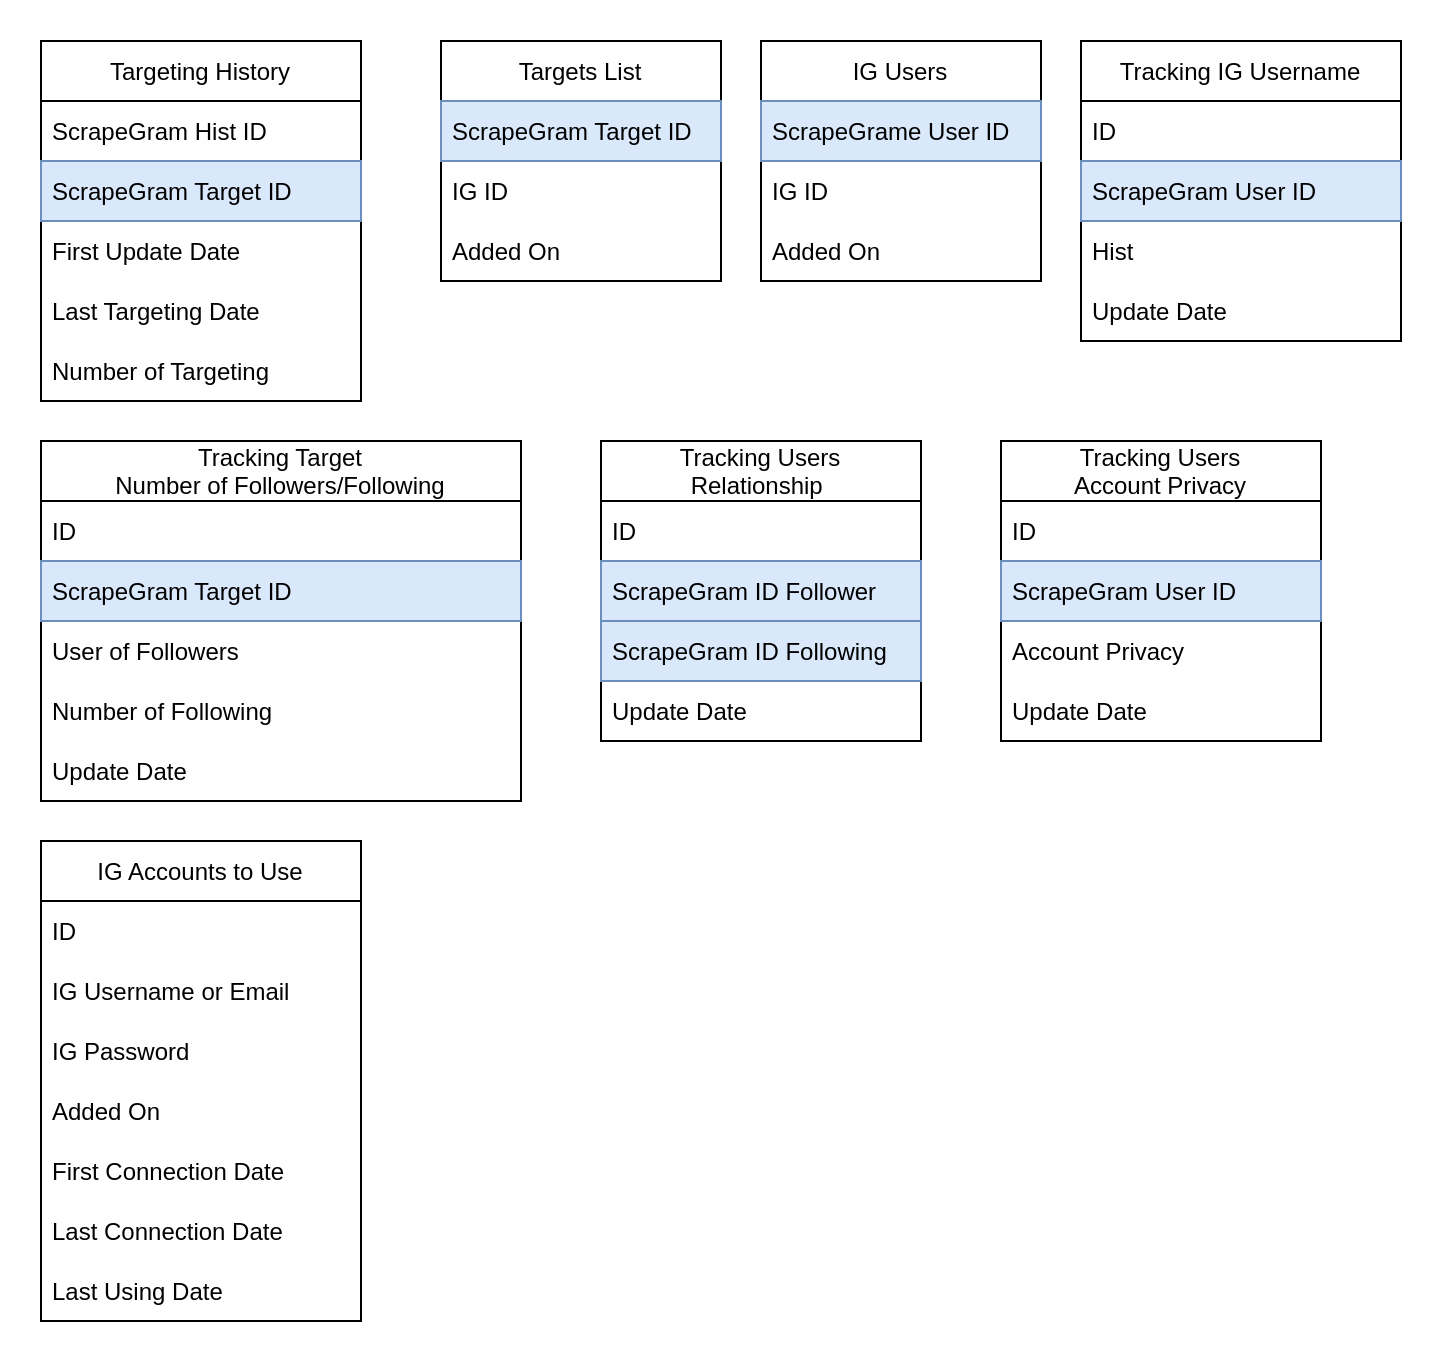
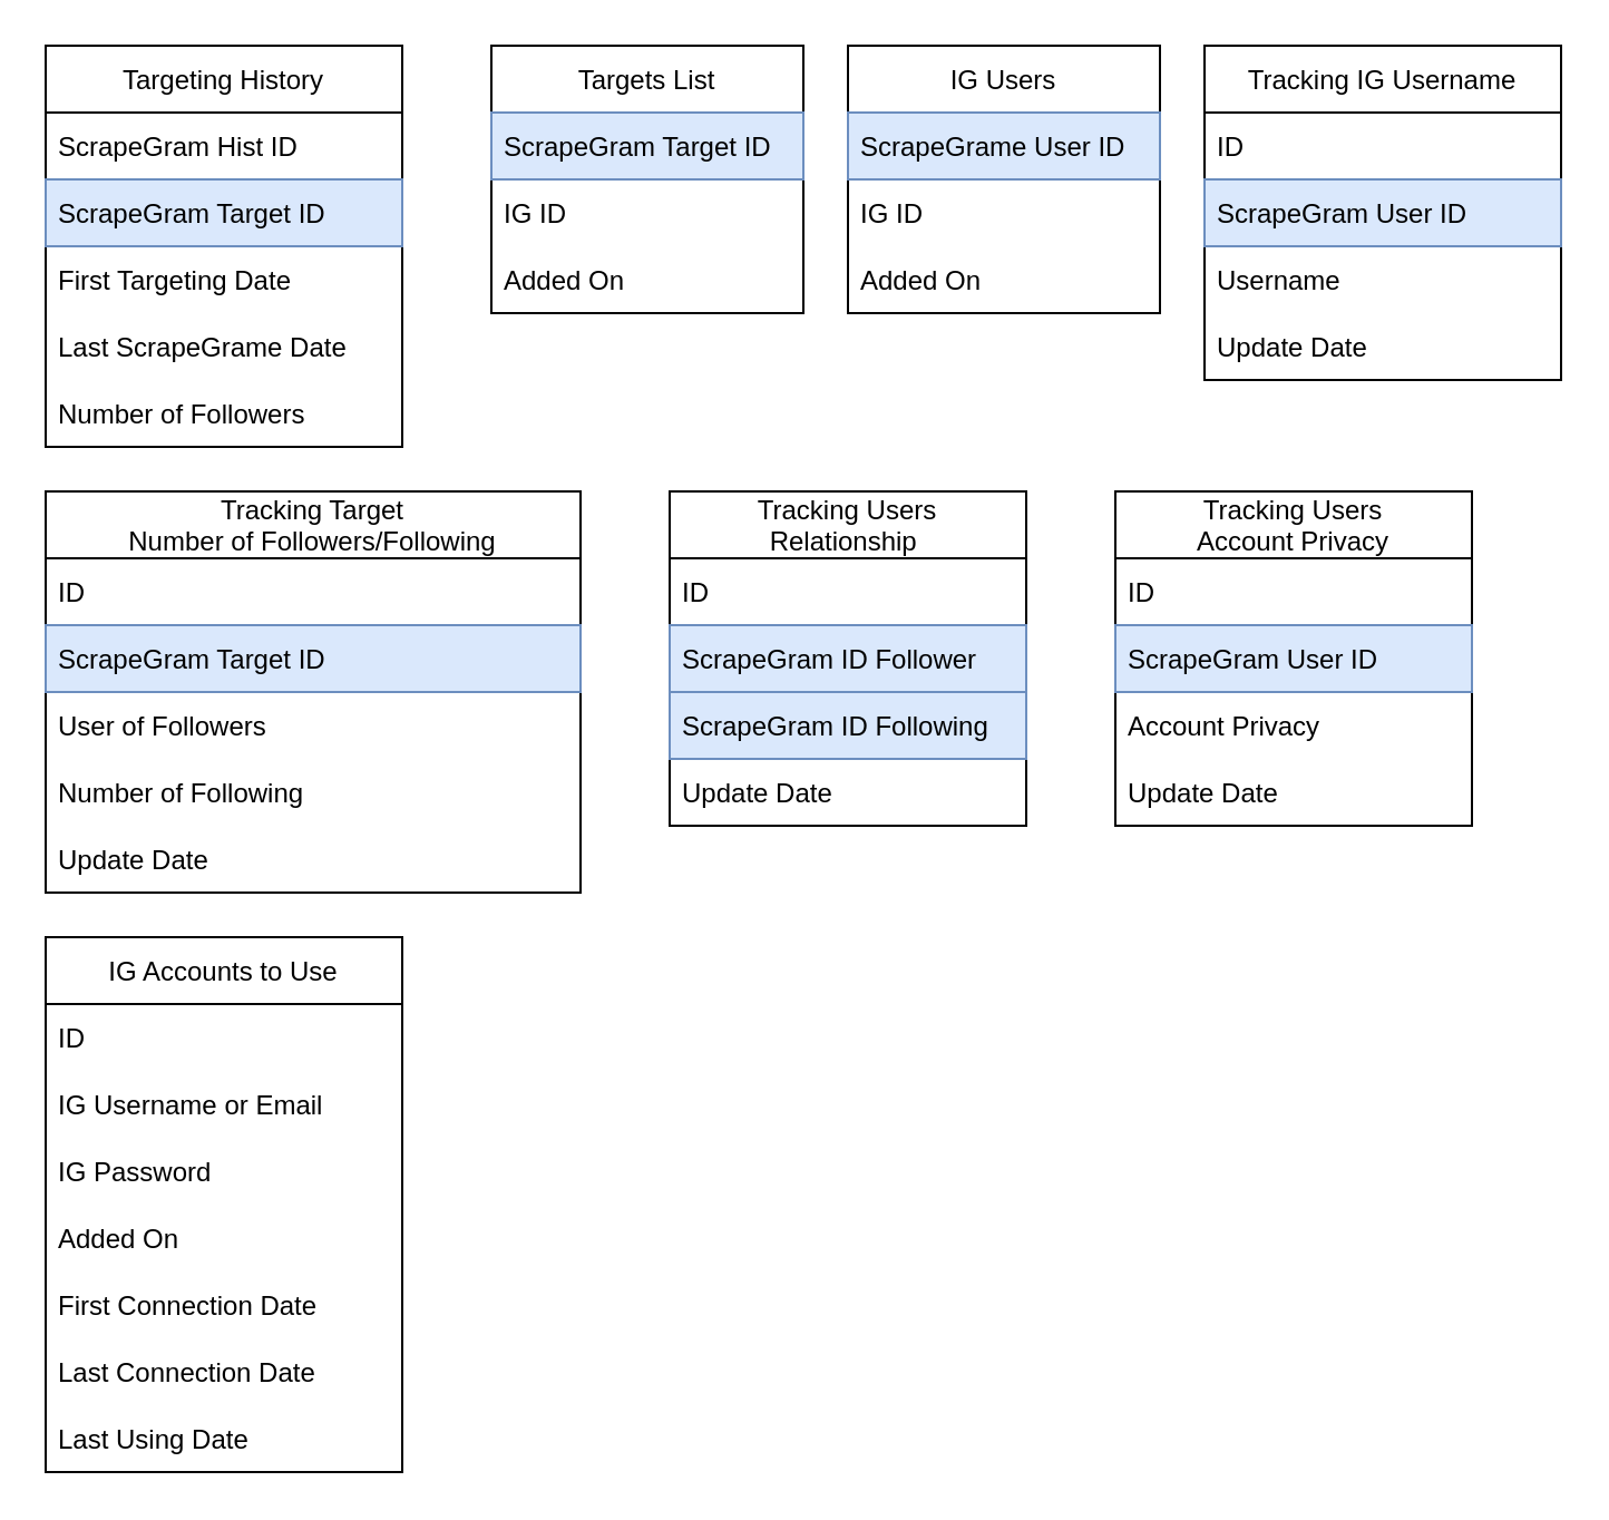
  <mxCell id="0" />
  <mxCell id="1" parent="0" />
  <mxCell id="2" value="Targeting History" style="swimlane;fontStyle=0;childLayout=stackLayout;horizontal=1;startSize=30;horizontalStack=0;resizeParent=1;resizeParentMax=0;resizeLast=0;collapsible=1;marginBottom=0;" parent="1" vertex="1"><mxGeometry x="20" y="20" width="160" height="180" as="geometry" /></mxCell>
  <mxCell id="3" value="ScrapeGram Hist ID" style="text;strokeColor=none;fillColor=none;align=left;verticalAlign=middle;spacingLeft=4;spacingRight=4;overflow=hidden;points=[[0,0.5],[1,0.5]];portConstraint=eastwest;rotatable=0;" parent="2" vertex="1"><mxGeometry y="30" width="160" height="30" as="geometry" /></mxCell>
  <mxCell id="4" value="ScrapeGram Target ID" style="text;strokeColor=#6c8ebf;fillColor=#dae8fc;align=left;verticalAlign=middle;spacingLeft=4;spacingRight=4;overflow=hidden;points=[[0,0.5],[1,0.5]];portConstraint=eastwest;rotatable=0;" parent="2" vertex="1"><mxGeometry y="60" width="160" height="30" as="geometry" /></mxCell>
- <mxCell id="5" value="First Update Date" style="text;strokeColor=none;fillColor=none;align=left;verticalAlign=middle;spacingLeft=4;spacingRight=4;overflow=hidden;points=[[0,0.5],[1,0.5]];portConstraint=eastwest;rotatable=0;" parent="2" vertex="1"><mxGeometry y="90" width="160" height="30" as="geometry" /></mxCell>
- <mxCell id="6" value="Last Targeting Date" style="text;strokeColor=none;fillColor=none;align=left;verticalAlign=middle;spacingLeft=4;spacingRight=4;overflow=hidden;points=[[0,0.5],[1,0.5]];portConstraint=eastwest;rotatable=0;" parent="2" vertex="1"><mxGeometry y="120" width="160" height="30" as="geometry" /></mxCell>
- <mxCell id="7" value="Number of Targeting" style="text;strokeColor=none;fillColor=none;align=left;verticalAlign=middle;spacingLeft=4;spacingRight=4;overflow=hidden;points=[[0,0.5],[1,0.5]];portConstraint=eastwest;rotatable=0;" parent="2" vertex="1"><mxGeometry y="150" width="160" height="30" as="geometry" /></mxCell>
+ <mxCell id="5" value="First Targeting Date" style="text;strokeColor=none;fillColor=none;align=left;verticalAlign=middle;spacingLeft=4;spacingRight=4;overflow=hidden;points=[[0,0.5],[1,0.5]];portConstraint=eastwest;rotatable=0;" parent="2" vertex="1"><mxGeometry y="90" width="160" height="30" as="geometry" /></mxCell>
+ <mxCell id="6" value="Last ScrapeGrame Date" style="text;strokeColor=none;fillColor=none;align=left;verticalAlign=middle;spacingLeft=4;spacingRight=4;overflow=hidden;points=[[0,0.5],[1,0.5]];portConstraint=eastwest;rotatable=0;" parent="2" vertex="1"><mxGeometry y="120" width="160" height="30" as="geometry" /></mxCell>
+ <mxCell id="7" value="Number of Followers" style="text;strokeColor=none;fillColor=none;align=left;verticalAlign=middle;spacingLeft=4;spacingRight=4;overflow=hidden;points=[[0,0.5],[1,0.5]];portConstraint=eastwest;rotatable=0;" parent="2" vertex="1"><mxGeometry y="150" width="160" height="30" as="geometry" /></mxCell>
  <mxCell id="8" value="Targets List" style="swimlane;fontStyle=0;childLayout=stackLayout;horizontal=1;startSize=30;horizontalStack=0;resizeParent=1;resizeParentMax=0;resizeLast=0;collapsible=1;marginBottom=0;" parent="1" vertex="1"><mxGeometry x="220" y="20" width="140" height="120" as="geometry" /></mxCell>
  <mxCell id="9" value="ScrapeGram Target ID" style="text;strokeColor=#6c8ebf;fillColor=#dae8fc;align=left;verticalAlign=middle;spacingLeft=4;spacingRight=4;overflow=hidden;points=[[0,0.5],[1,0.5]];portConstraint=eastwest;rotatable=0;" parent="8" vertex="1"><mxGeometry y="30" width="140" height="30" as="geometry" /></mxCell>
  <mxCell id="10" value="IG ID" style="text;strokeColor=none;fillColor=none;align=left;verticalAlign=middle;spacingLeft=4;spacingRight=4;overflow=hidden;points=[[0,0.5],[1,0.5]];portConstraint=eastwest;rotatable=0;" parent="8" vertex="1"><mxGeometry y="60" width="140" height="30" as="geometry" /></mxCell>
  <mxCell id="11" value="Added On" style="text;strokeColor=none;fillColor=none;align=left;verticalAlign=middle;spacingLeft=4;spacingRight=4;overflow=hidden;points=[[0,0.5],[1,0.5]];portConstraint=eastwest;rotatable=0;" parent="8" vertex="1"><mxGeometry y="90" width="140" height="30" as="geometry" /></mxCell>
  <mxCell id="12" value="Tracking Target&#10;Number of Followers/Following" style="swimlane;fontStyle=0;childLayout=stackLayout;horizontal=1;startSize=30;horizontalStack=0;resizeParent=1;resizeParentMax=0;resizeLast=0;collapsible=1;marginBottom=0;" parent="1" vertex="1"><mxGeometry x="20" y="220" width="240" height="180" as="geometry" /></mxCell>
  <mxCell id="13" value="ID" style="text;strokeColor=none;fillColor=none;align=left;verticalAlign=middle;spacingLeft=4;spacingRight=4;overflow=hidden;points=[[0,0.5],[1,0.5]];portConstraint=eastwest;rotatable=0;" parent="12" vertex="1"><mxGeometry y="30" width="240" height="30" as="geometry" /></mxCell>
  <mxCell id="14" value="ScrapeGram Target ID" style="text;strokeColor=#6c8ebf;fillColor=#dae8fc;align=left;verticalAlign=middle;spacingLeft=4;spacingRight=4;overflow=hidden;points=[[0,0.5],[1,0.5]];portConstraint=eastwest;rotatable=0;" parent="12" vertex="1"><mxGeometry y="60" width="240" height="30" as="geometry" /></mxCell>
  <mxCell id="15" value="User of Followers" style="text;strokeColor=none;fillColor=none;align=left;verticalAlign=middle;spacingLeft=4;spacingRight=4;overflow=hidden;points=[[0,0.5],[1,0.5]];portConstraint=eastwest;rotatable=0;" parent="12" vertex="1"><mxGeometry y="90" width="240" height="30" as="geometry" /></mxCell>
  <mxCell id="16" value="Number of Following" style="text;strokeColor=none;fillColor=none;align=left;verticalAlign=middle;spacingLeft=4;spacingRight=4;overflow=hidden;points=[[0,0.5],[1,0.5]];portConstraint=eastwest;rotatable=0;" parent="12" vertex="1"><mxGeometry y="120" width="240" height="30" as="geometry" /></mxCell>
  <mxCell id="17" value="Update Date" style="text;strokeColor=none;fillColor=none;align=left;verticalAlign=middle;spacingLeft=4;spacingRight=4;overflow=hidden;points=[[0,0.5],[1,0.5]];portConstraint=eastwest;rotatable=0;" parent="12" vertex="1"><mxGeometry y="150" width="240" height="30" as="geometry" /></mxCell>
  <mxCell id="18" value="IG Accounts to Use" style="swimlane;fontStyle=0;childLayout=stackLayout;horizontal=1;startSize=30;horizontalStack=0;resizeParent=1;resizeParentMax=0;resizeLast=0;collapsible=1;marginBottom=0;" parent="1" vertex="1"><mxGeometry x="20" y="420" width="160" height="240" as="geometry" /></mxCell>
  <mxCell id="19" value="ID" style="text;strokeColor=none;fillColor=none;align=left;verticalAlign=middle;spacingLeft=4;spacingRight=4;overflow=hidden;points=[[0,0.5],[1,0.5]];portConstraint=eastwest;rotatable=0;" parent="18" vertex="1"><mxGeometry y="30" width="160" height="30" as="geometry" /></mxCell>
  <mxCell id="20" value="IG Username or Email" style="text;strokeColor=none;fillColor=none;align=left;verticalAlign=middle;spacingLeft=4;spacingRight=4;overflow=hidden;points=[[0,0.5],[1,0.5]];portConstraint=eastwest;rotatable=0;" parent="18" vertex="1"><mxGeometry y="60" width="160" height="30" as="geometry" /></mxCell>
  <mxCell id="21" value="IG Password" style="text;strokeColor=none;fillColor=none;align=left;verticalAlign=middle;spacingLeft=4;spacingRight=4;overflow=hidden;points=[[0,0.5],[1,0.5]];portConstraint=eastwest;rotatable=0;" parent="18" vertex="1"><mxGeometry y="90" width="160" height="30" as="geometry" /></mxCell>
  <mxCell id="22" value="Added On" style="text;strokeColor=none;fillColor=none;align=left;verticalAlign=middle;spacingLeft=4;spacingRight=4;overflow=hidden;points=[[0,0.5],[1,0.5]];portConstraint=eastwest;rotatable=0;" parent="18" vertex="1"><mxGeometry y="120" width="160" height="30" as="geometry" /></mxCell>
  <mxCell id="23" value="First Connection Date" style="text;strokeColor=none;fillColor=none;align=left;verticalAlign=middle;spacingLeft=4;spacingRight=4;overflow=hidden;points=[[0,0.5],[1,0.5]];portConstraint=eastwest;rotatable=0;" parent="18" vertex="1"><mxGeometry y="150" width="160" height="30" as="geometry" /></mxCell>
  <mxCell id="24" value="Last Connection Date" style="text;strokeColor=none;fillColor=none;align=left;verticalAlign=middle;spacingLeft=4;spacingRight=4;overflow=hidden;points=[[0,0.5],[1,0.5]];portConstraint=eastwest;rotatable=0;" parent="18" vertex="1"><mxGeometry y="180" width="160" height="30" as="geometry" /></mxCell>
  <mxCell id="25" value="Last Using Date" style="text;strokeColor=none;fillColor=none;align=left;verticalAlign=middle;spacingLeft=4;spacingRight=4;overflow=hidden;points=[[0,0.5],[1,0.5]];portConstraint=eastwest;rotatable=0;" parent="18" vertex="1"><mxGeometry y="210" width="160" height="30" as="geometry" /></mxCell>
  <mxCell id="26" value="IG Users" style="swimlane;fontStyle=0;childLayout=stackLayout;horizontal=1;startSize=30;horizontalStack=0;resizeParent=1;resizeParentMax=0;resizeLast=0;collapsible=1;marginBottom=0;" parent="1" vertex="1"><mxGeometry x="380" y="20" width="140" height="120" as="geometry" /></mxCell>
  <mxCell id="27" value="ScrapeGrame User ID" style="text;strokeColor=#6c8ebf;fillColor=#dae8fc;align=left;verticalAlign=middle;spacingLeft=4;spacingRight=4;overflow=hidden;points=[[0,0.5],[1,0.5]];portConstraint=eastwest;rotatable=0;" parent="26" vertex="1"><mxGeometry y="30" width="140" height="30" as="geometry" /></mxCell>
  <mxCell id="28" value="IG ID" style="text;strokeColor=none;fillColor=none;align=left;verticalAlign=middle;spacingLeft=4;spacingRight=4;overflow=hidden;points=[[0,0.5],[1,0.5]];portConstraint=eastwest;rotatable=0;" parent="26" vertex="1"><mxGeometry y="60" width="140" height="30" as="geometry" /></mxCell>
  <mxCell id="29" value="Added On" style="text;strokeColor=none;fillColor=none;align=left;verticalAlign=middle;spacingLeft=4;spacingRight=4;overflow=hidden;points=[[0,0.5],[1,0.5]];portConstraint=eastwest;rotatable=0;" parent="26" vertex="1"><mxGeometry y="90" width="140" height="30" as="geometry" /></mxCell>
  <mxCell id="30" value="Tracking IG Username" style="swimlane;fontStyle=0;childLayout=stackLayout;horizontal=1;startSize=30;horizontalStack=0;resizeParent=1;resizeParentMax=0;resizeLast=0;collapsible=1;marginBottom=0;" parent="1" vertex="1"><mxGeometry x="540" y="20" width="160" height="150" as="geometry" /></mxCell>
  <mxCell id="31" value="ID" style="text;strokeColor=none;fillColor=none;align=left;verticalAlign=middle;spacingLeft=4;spacingRight=4;overflow=hidden;points=[[0,0.5],[1,0.5]];portConstraint=eastwest;rotatable=0;" parent="30" vertex="1"><mxGeometry y="30" width="160" height="30" as="geometry" /></mxCell>
  <mxCell id="32" value="ScrapeGram User ID" style="text;strokeColor=#6c8ebf;fillColor=#dae8fc;align=left;verticalAlign=middle;spacingLeft=4;spacingRight=4;overflow=hidden;points=[[0,0.5],[1,0.5]];portConstraint=eastwest;rotatable=0;" parent="30" vertex="1"><mxGeometry y="60" width="160" height="30" as="geometry" /></mxCell>
- <mxCell id="33" value="Hist" style="text;strokeColor=none;fillColor=none;align=left;verticalAlign=middle;spacingLeft=4;spacingRight=4;overflow=hidden;points=[[0,0.5],[1,0.5]];portConstraint=eastwest;rotatable=0;" parent="30" vertex="1"><mxGeometry y="90" width="160" height="30" as="geometry" /></mxCell>
+ <mxCell id="33" value="Username" style="text;strokeColor=none;fillColor=none;align=left;verticalAlign=middle;spacingLeft=4;spacingRight=4;overflow=hidden;points=[[0,0.5],[1,0.5]];portConstraint=eastwest;rotatable=0;" parent="30" vertex="1"><mxGeometry y="90" width="160" height="30" as="geometry" /></mxCell>
  <mxCell id="34" value="Update Date" style="text;strokeColor=none;fillColor=none;align=left;verticalAlign=middle;spacingLeft=4;spacingRight=4;overflow=hidden;points=[[0,0.5],[1,0.5]];portConstraint=eastwest;rotatable=0;" parent="30" vertex="1"><mxGeometry y="120" width="160" height="30" as="geometry" /></mxCell>
  <mxCell id="35" value="Tracking Users&#10;Relationship " style="swimlane;fontStyle=0;childLayout=stackLayout;horizontal=1;startSize=30;horizontalStack=0;resizeParent=1;resizeParentMax=0;resizeLast=0;collapsible=1;marginBottom=0;" parent="1" vertex="1"><mxGeometry x="300" y="220" width="160" height="150" as="geometry" /></mxCell>
  <mxCell id="36" value="ID" style="text;strokeColor=none;fillColor=none;align=left;verticalAlign=middle;spacingLeft=4;spacingRight=4;overflow=hidden;points=[[0,0.5],[1,0.5]];portConstraint=eastwest;rotatable=0;" parent="35" vertex="1"><mxGeometry y="30" width="160" height="30" as="geometry" /></mxCell>
  <mxCell id="37" value="ScrapeGram ID Follower" style="text;strokeColor=#6c8ebf;fillColor=#dae8fc;align=left;verticalAlign=middle;spacingLeft=4;spacingRight=4;overflow=hidden;points=[[0,0.5],[1,0.5]];portConstraint=eastwest;rotatable=0;" parent="35" vertex="1"><mxGeometry y="60" width="160" height="30" as="geometry" /></mxCell>
  <mxCell id="38" value="ScrapeGram ID Following" style="text;strokeColor=#6c8ebf;fillColor=#dae8fc;align=left;verticalAlign=middle;spacingLeft=4;spacingRight=4;overflow=hidden;points=[[0,0.5],[1,0.5]];portConstraint=eastwest;rotatable=0;" parent="35" vertex="1"><mxGeometry y="90" width="160" height="30" as="geometry" /></mxCell>
  <mxCell id="39" value="Update Date" style="text;strokeColor=none;fillColor=none;align=left;verticalAlign=middle;spacingLeft=4;spacingRight=4;overflow=hidden;points=[[0,0.5],[1,0.5]];portConstraint=eastwest;rotatable=0;" parent="35" vertex="1"><mxGeometry y="120" width="160" height="30" as="geometry" /></mxCell>
  <mxCell id="40" value="Tracking Users&#10;Account Privacy" style="swimlane;fontStyle=0;childLayout=stackLayout;horizontal=1;startSize=30;horizontalStack=0;resizeParent=1;resizeParentMax=0;resizeLast=0;collapsible=1;marginBottom=0;" parent="1" vertex="1"><mxGeometry x="500" y="220" width="160" height="150" as="geometry" /></mxCell>
  <mxCell id="41" value="ID" style="text;strokeColor=none;fillColor=none;align=left;verticalAlign=middle;spacingLeft=4;spacingRight=4;overflow=hidden;points=[[0,0.5],[1,0.5]];portConstraint=eastwest;rotatable=0;" parent="40" vertex="1"><mxGeometry y="30" width="160" height="30" as="geometry" /></mxCell>
  <mxCell id="42" value="ScrapeGram User ID" style="text;strokeColor=#6c8ebf;fillColor=#dae8fc;align=left;verticalAlign=middle;spacingLeft=4;spacingRight=4;overflow=hidden;points=[[0,0.5],[1,0.5]];portConstraint=eastwest;rotatable=0;" parent="40" vertex="1"><mxGeometry y="60" width="160" height="30" as="geometry" /></mxCell>
  <mxCell id="43" value="Account Privacy" style="text;strokeColor=none;fillColor=none;align=left;verticalAlign=middle;spacingLeft=4;spacingRight=4;overflow=hidden;points=[[0,0.5],[1,0.5]];portConstraint=eastwest;rotatable=0;" parent="40" vertex="1"><mxGeometry y="90" width="160" height="30" as="geometry" /></mxCell>
  <mxCell id="44" value="Update Date" style="text;strokeColor=none;fillColor=none;align=left;verticalAlign=middle;spacingLeft=4;spacingRight=4;overflow=hidden;points=[[0,0.5],[1,0.5]];portConstraint=eastwest;rotatable=0;" parent="40" vertex="1"><mxGeometry y="120" width="160" height="30" as="geometry" /></mxCell>
